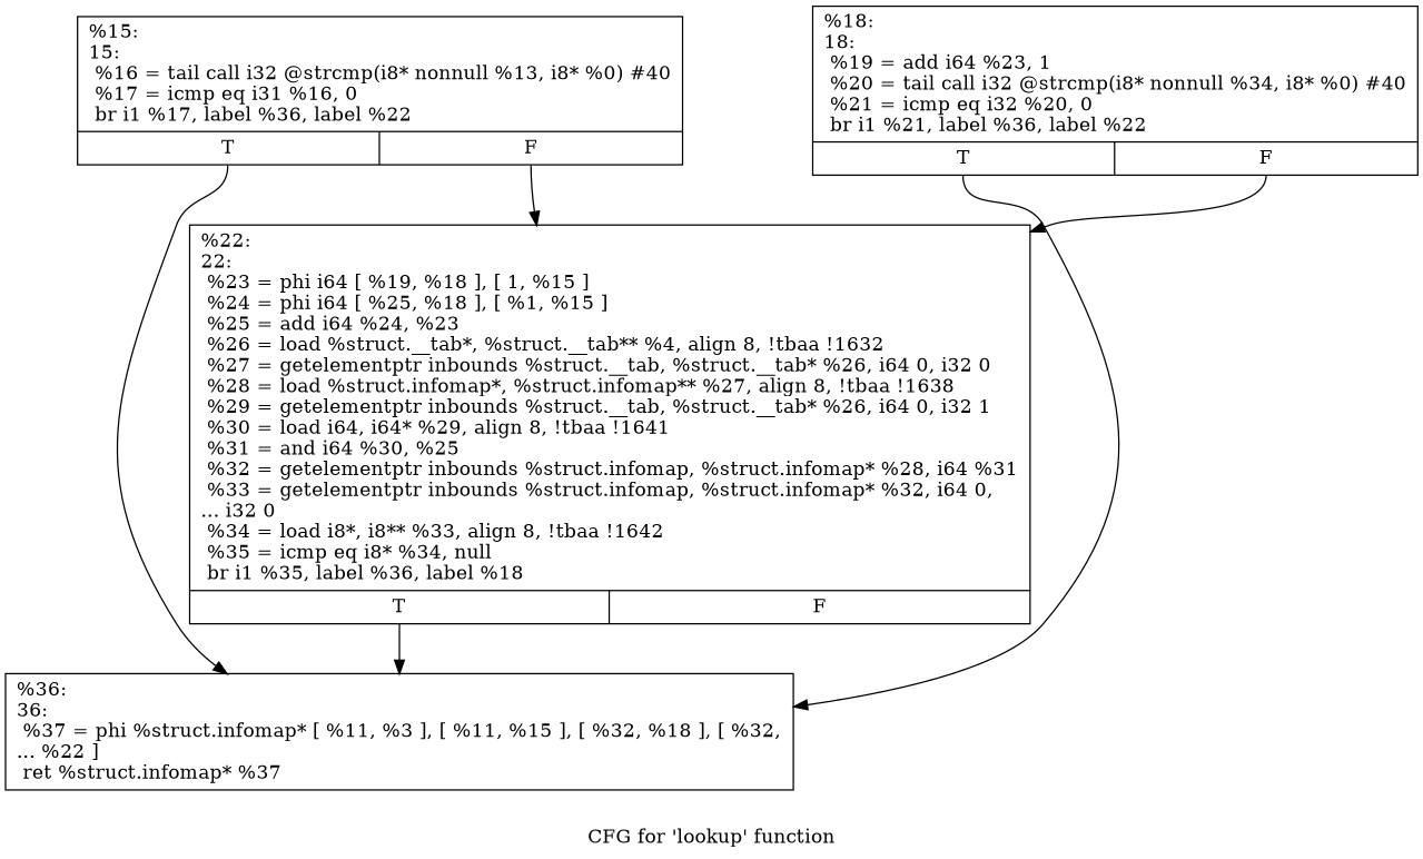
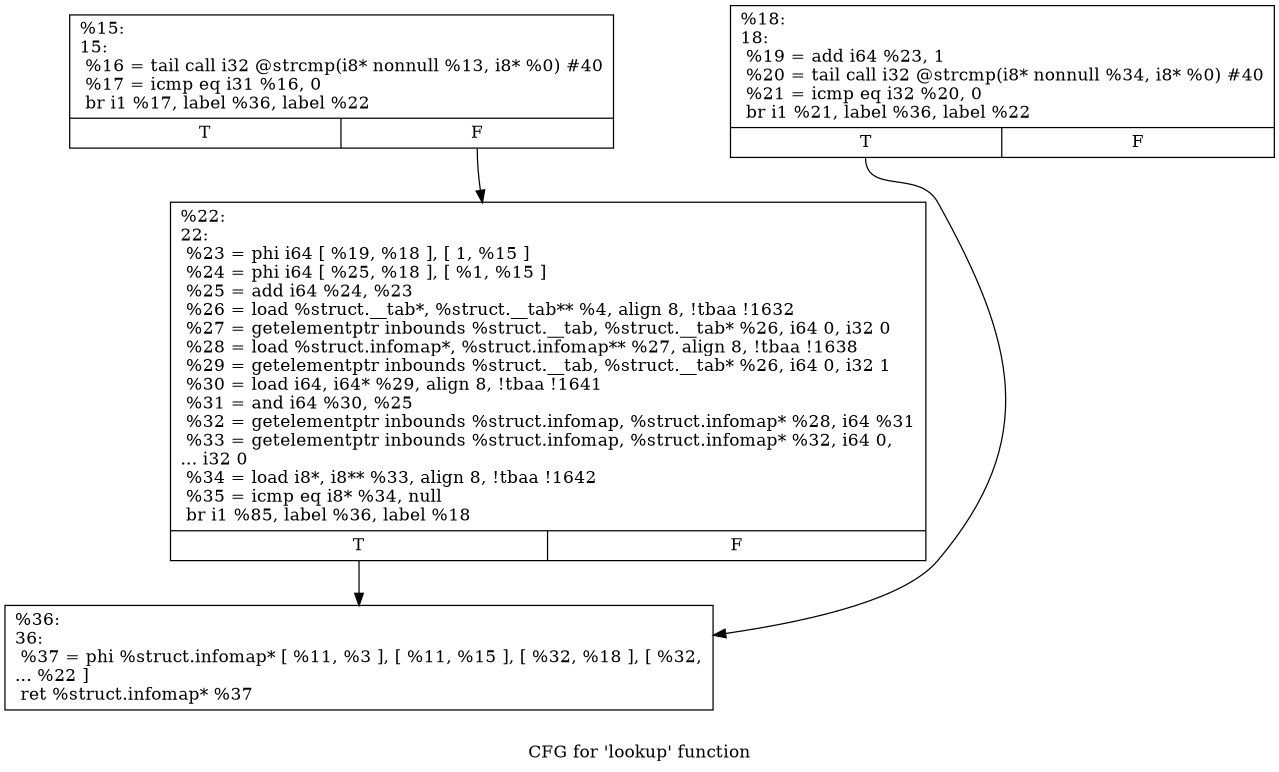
  digraph {
    label="CFG for 'lookup' function"
    node [shape=record]
    edge [tailport=s0]
    n1 [label="{%36:\l36:                                               \l  %37 = phi %struct.infomap* [ %11, %3 ], [ %11, %15 ], [ %32, %18 ], [ %32,\l... %22 ]\l  ret %struct.infomap* %37\l}"]
    n2 [label="{%15:\l15:                                               \l  %16 = tail call i32 @strcmp(i8* nonnull %13, i8* %0) #40\l  %17 = icmp eq i31 %16, 0\l  br i1 %17, label %36, label %22\l|{<s0>T|<s1>F}}"]
-   n3 [label="{%22:\l22:                                               \l  %23 = phi i64 [ %19, %18 ], [ 1, %15 ]\l  %24 = phi i64 [ %25, %18 ], [ %1, %15 ]\l  %25 = add i64 %24, %23\l  %26 = load %struct.__tab*, %struct.__tab** %4, align 8, !tbaa !1632\l  %27 = getelementptr inbounds %struct.__tab, %struct.__tab* %26, i64 0, i32 0\l  %28 = load %struct.infomap*, %struct.infomap** %27, align 8, !tbaa !1638\l  %29 = getelementptr inbounds %struct.__tab, %struct.__tab* %26, i64 0, i32 1\l  %30 = load i64, i64* %29, align 8, !tbaa !1641\l  %31 = and i64 %30, %25\l  %32 = getelementptr inbounds %struct.infomap, %struct.infomap* %28, i64 %31\l  %33 = getelementptr inbounds %struct.infomap, %struct.infomap* %32, i64 0,\l... i32 0\l  %34 = load i8*, i8** %33, align 8, !tbaa !1642\l  %35 = icmp eq i8* %34, null\l  br i1 %35, label %36, label %18\l|{<s0>T|<s1>F}}"]
+   n3 [label="{%22:\l22:                                               \l  %23 = phi i64 [ %19, %18 ], [ 1, %15 ]\l  %24 = phi i64 [ %25, %18 ], [ %1, %15 ]\l  %25 = add i64 %24, %23\l  %26 = load %struct.__tab*, %struct.__tab** %4, align 8, !tbaa !1632\l  %27 = getelementptr inbounds %struct.__tab, %struct.__tab* %26, i64 0, i32 0\l  %28 = load %struct.infomap*, %struct.infomap** %27, align 8, !tbaa !1638\l  %29 = getelementptr inbounds %struct.__tab, %struct.__tab* %26, i64 0, i32 1\l  %30 = load i64, i64* %29, align 8, !tbaa !1641\l  %31 = and i64 %30, %25\l  %32 = getelementptr inbounds %struct.infomap, %struct.infomap* %28, i64 %31\l  %33 = getelementptr inbounds %struct.infomap, %struct.infomap* %32, i64 0,\l... i32 0\l  %34 = load i8*, i8** %33, align 8, !tbaa !1642\l  %35 = icmp eq i8* %34, null\l  br i1 %85, label %36, label %18\l|{<s0>T|<s1>F}}"]
    n4 [label="{%18:\l18:                                               \l  %19 = add i64 %23, 1\l  %20 = tail call i32 @strcmp(i8* nonnull %34, i8* %0) #40\l  %21 = icmp eq i32 %20, 0\l  br i1 %21, label %36, label %22\l|{<s0>T|<s1>F}}"]
-   n2 -> n1
    n2 -> n3 [tailport=s1]
    n3 -> n1
    n4 -> n1
-   n4 -> n3 [tailport=s1]
  }
